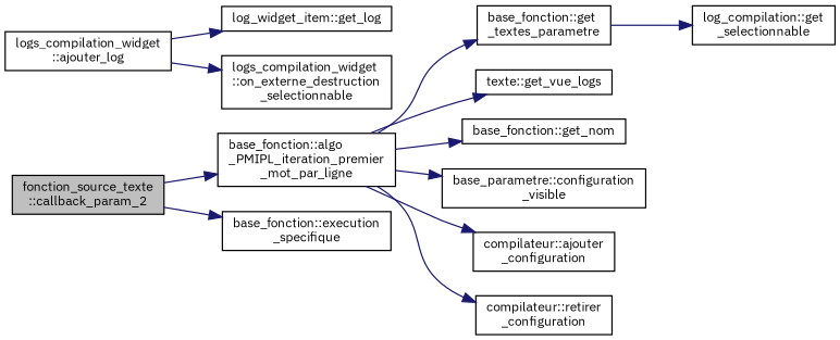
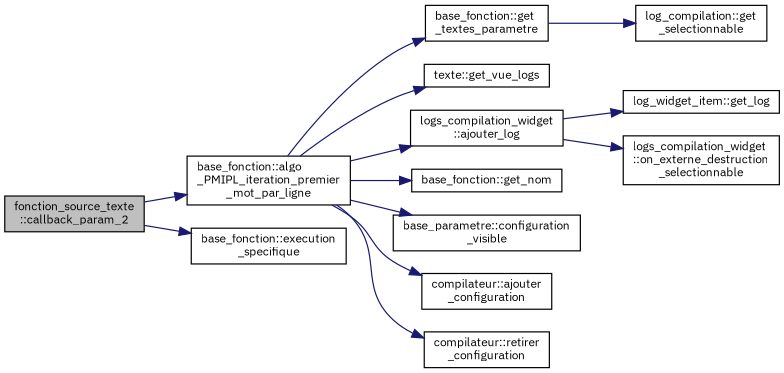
  digraph {
    fontname="IBM Plex Sans"
    rankdir=LR
    node [color=black fillcolor=white fontname="IBM Plex Sans" fontsize=10 shape=record style=filled]
    edge [color=midnightblue fontname="IBM Plex Sans" fontsize=10 labelfontname=Helvetica labelfontsize=10 style=solid]
    n1 [fillcolor=grey75 fontcolor=black height=0.2 label="fonction_source_texte\l::callback_param_2" width=0.4]
    n2 [height=0.2 label="base_fonction::algo\l_PMIPL_iteration_premier\l_mot_par_ligne" width=0.4]
    n3 [height=0.2 label="base_fonction::execution\l_specifique" width=0.4]
    n4 [height=0.2 label="base_fonction::get\l_textes_parametre" width=0.4]
    n5 [height=0.2 label="texte::get_vue_logs" width=0.4]
    n6 [height=0.2 label="logs_compilation_widget\l::ajouter_log" width=0.4]
    n7 [height=0.2 label="base_fonction::get_nom" width=0.4]
    n8 [height=0.2 label="base_parametre::configuration\l_visible" width=0.4]
    n9 [height=0.2 label="compilateur::ajouter\l_configuration" width=0.4]
    n10 [height=0.2 label="compilateur::retirer\l_configuration" width=0.4]
    n11 [height=0.2 label="log_compilation::get\l_selectionnable" width=0.4]
    n12 [height=0.2 label="log_widget_item::get_log" width=0.4]
    n13 [height=0.2 label="logs_compilation_widget\l::on_externe_destruction\l_selectionnable" width=0.4]
    n1 -> n2
    n1 -> n3
    n2 -> n4
    n2 -> n5
+   n2 -> n6
    n2 -> n7
    n2 -> n8
    n2 -> n9
    n2 -> n10
    n4 -> n11
    n6 -> n12
    n6 -> n13
  }
